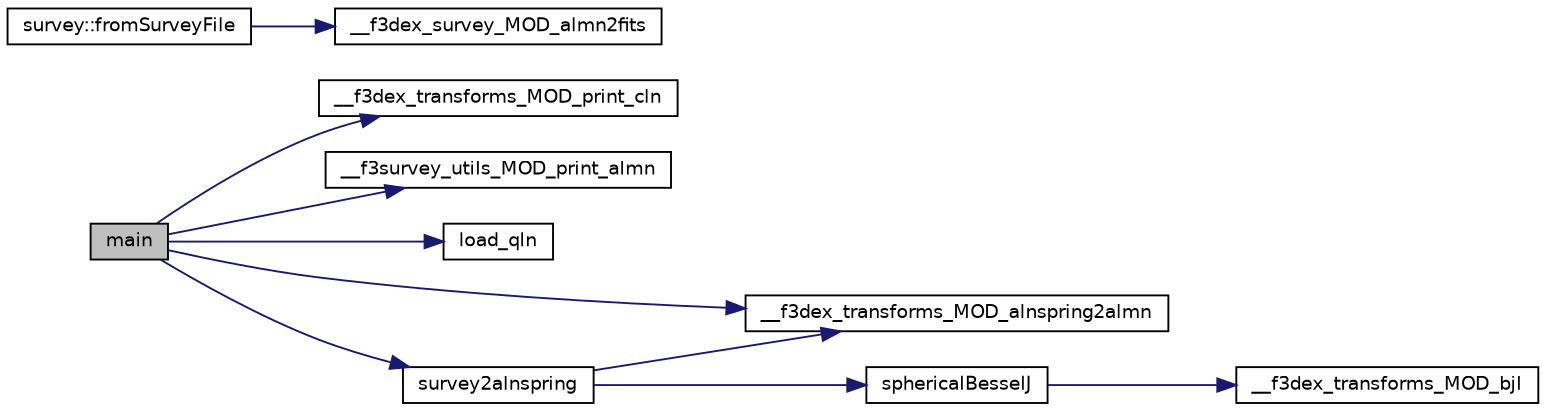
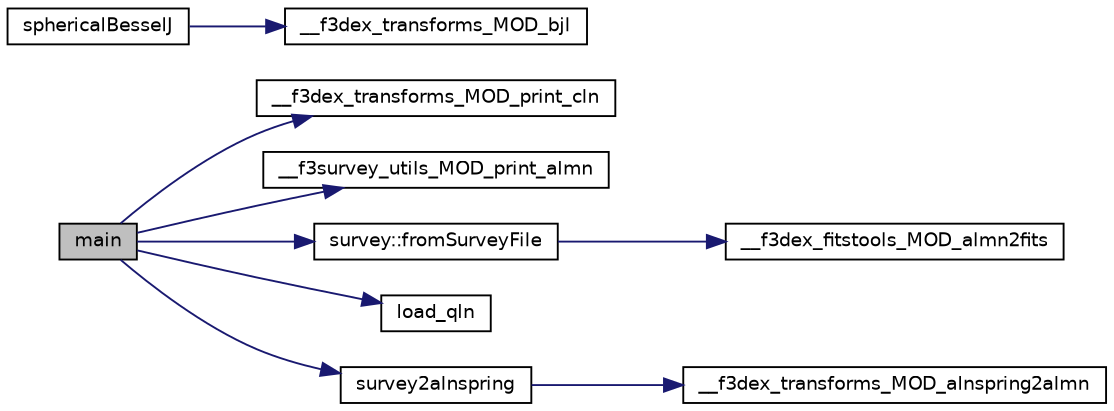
  digraph {
    rankdir=LR
    node [color=black fillcolor=white fontname=Helvetica fontsize=10 shape=record style=filled]
    edge [color=midnightblue fontname=Helvetica fontsize=10 labelfontname=Helvetica labelfontsize=10 style=solid]
    n1 [fillcolor=grey75 fontcolor=black height=0.2 label=main width=0.4]
    n2 [height=0.2 label=__f3dex_transforms_MOD_print_cln width=0.4]
    n3 [height=0.2 label=__f3survey_utils_MOD_print_almn width=0.4]
    n4 [height=0.2 label="survey::fromSurveyFile" width=0.4]
    n5 [height=0.2 label=load_qln width=0.4]
    n6 [height=0.2 label=survey2alnspring width=0.4]
-   n7 [height=0.2 label=__f3dex_survey_MOD_almn2fits width=0.4]
+   n7 [height=0.2 label=__f3dex_fitstools_MOD_almn2fits width=0.4]
    n8 [height=0.2 label=__f3dex_transforms_MOD_alnspring2almn width=0.4]
    n9 [height=0.2 label=sphericalBesselJ width=0.4]
    n10 [height=0.2 label=__f3dex_transforms_MOD_bjl width=0.4]
    n1 -> n2
    n1 -> n3
-   n1 -> n8
+   n1 -> n4
    n1 -> n5
    n1 -> n6
    n4 -> n7
    n6 -> n8
-   n6 -> n9
    n9 -> n10
  }
